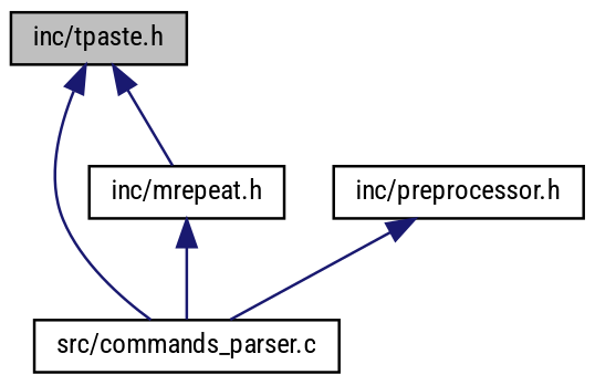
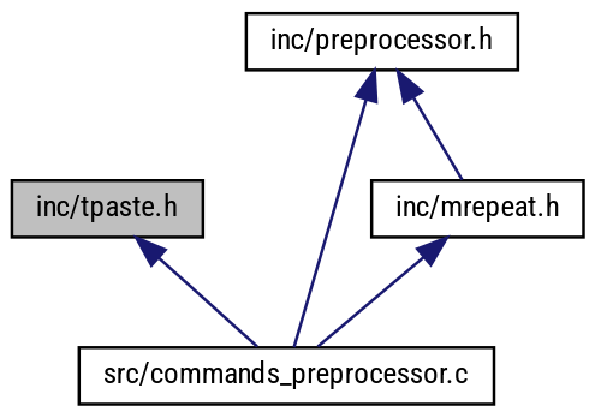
  digraph {
    fontname="Roboto Condensed"
    node [color=black fillcolor=white fontname="Roboto Condensed" fontsize=10 shape=record style=filled]
    edge [color=midnightblue dir=back fontname="Roboto Condensed" fontsize=10 labelfontname=Helvetica labelfontsize=10 style=solid]
    n1 [fillcolor=grey75 fontcolor=black height=0.2 label="inc/tpaste.h" width=0.4]
-   n2 [height=0.2 label="src/commands_parser.c" width=0.4]
+   n2 [height=0.2 label="src/commands_preprocessor.c" width=0.4]
    n3 [height=0.2 label="inc/preprocessor.h" width=0.4]
    n4 [height=0.2 label="inc/mrepeat.h" width=0.4]
    n1 -> n2
    n3 -> n2
-   n1 -> n4
+   n3 -> n4
    n4 -> n2
  }
